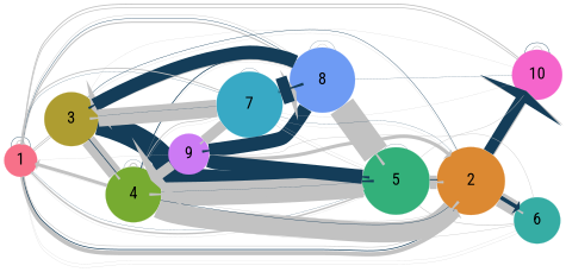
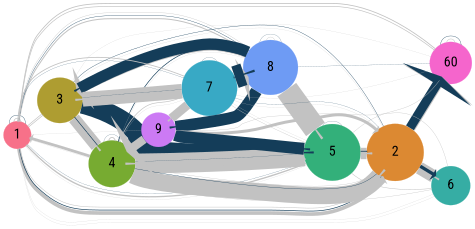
  digraph {
    fontname="Roboto Condensed"
    rankdir=LR
    node [fixedsize=true fontname="Roboto Condensed" fontsize=85 style=filled]
    edge [arrowsize=0.01 color=grey76 fontname="Roboto Condensed" penwidth=1]
    1 [color="#f77189" height=2.3333333333333335 width=2.3333333333333335]
    3 [color="#ae9d31" height=3.815174380753199 width=3.815174380753199]
    2 [color="#dc8932" height=4.8074017006186525 width=4.8074017006186525]
    8 [color="#6e9bf4" height=4.6067583203617515 width=4.6067583203617515]
    5 [color="#33b07a" height=4.760952285695233 width=4.760952285695233]
-   10 [color="#f565cc" height=3.5433819375782165 width=3.5433819375782165]
+   10 [color="#f565cc" height=3.5433819375782165 width=3.5433819375782165 label=60]
    6 [color="#36ada4" height=3.2829526005987013 width=3.2829526005987013]
    4 [color="#77ab31" height=3.929942040850532 width=3.929942040850532]
    7 [color="#38a9c5" height=4.666666666666667 width=4.666666666666667]
    9 [color="#cc7af4" height=2.886751345948129 width=2.886751345948129]
    1 -> 1 [penwidth=4]
    1 -> 1 [color="#143D59" penwidth=2]
    1 -> 3 [penwidth=4]
    1 -> 2 [penwidth=22]
    1 -> 2 [color="#143D59" penwidth=4]
    1 -> 8 [penwidth=6]
    1 -> 8 [color="#143D59" penwidth=2]
    1 -> 5
    1 -> 10 [penwidth=4]
    1 -> 6
    1 -> 4
    1 -> 7 [color="#143D59"]
    3 -> 1 [penwidth=4]
    3 -> 5 [penwidth=2]
    3 -> 5 [color="#143D59" penwidth=119]
    3 -> 10
    3 -> 4 [penwidth=74]
    2 -> 1 [penwidth=3]
    2 -> 3
    2 -> 3 [color="#143D59" penwidth=2]
    2 -> 10 [penwidth=54]
    2 -> 10 [color="#143D59" penwidth=55]
    2 -> 6 [penwidth=77]
    2 -> 6 [color="#143D59" penwidth=20]
    2 -> 4 [penwidth=2]
    8 -> 1 [penwidth=2]
    8 -> 3 [penwidth=44]
    8 -> 3 [color="#143D59" penwidth=68]
    8 -> 8 [penwidth=2]
    8 -> 8 [color="#143D59"]
    8 -> 5 [penwidth=140]
    8 -> 10 [color="#143D59"]
    8 -> 4
    8 -> 4 [color="#143D59" penwidth=4]
    8 -> 7 [color="#143D59"]
    8 -> 9 [penwidth=2]
    8 -> 9 [color="#143D59" penwidth=71]
    5 -> 1 [penwidth=8]
    5 -> 1 [color="#143D59"]
    5 -> 2 [penwidth=69]
    5 -> 2 [color="#143D59" penwidth=5]
    5 -> 5 [color="#143D59"]
    5 -> 10 [penwidth=2]
    5 -> 6 [penwidth=3]
    5 -> 4 [penwidth=121]
    5 -> 4 [color="#143D59"]
    5 -> 7
    10 -> 1 [penwidth=5]
    10 -> 10 [penwidth=3]
    10 -> 10 [color="#143D59" penwidth=2]
    6 -> 1
    4 -> 1 [penwidth=17]
    4 -> 3 [color="#143D59" penwidth=4]
    4 -> 2 [penwidth=103]
    4 -> 2 [color="#143D59" penwidth=2]
    4 -> 5 [penwidth=11]
    4 -> 6 [penwidth=2]
    4 -> 4 [penwidth=5]
    4 -> 4 [color="#143D59"]
    4 -> 7
    4 -> 9 [color="#143D59"]
    7 -> 1 [penwidth=5]
    7 -> 3 [penwidth=89]
    7 -> 3 [color="#143D59"]
    7 -> 2
    7 -> 2 [color="#143D59"]
    7 -> 8 [penwidth=40]
    7 -> 8 [color="#143D59" penwidth=136]
    7 -> 5 [penwidth=2]
    7 -> 10
    7 -> 4 [penwidth=4]
    7 -> 7 [color="#143D59"]
    7 -> 9 [penwidth=54]
    9 -> 1
    9 -> 2 [penwidth=18]
    9 -> 5
    9 -> 5 [color="#143D59" penwidth=72]
    9 -> 6 [penwidth=2]
    9 -> 4 [penwidth=52]
    9 -> 7
  }
